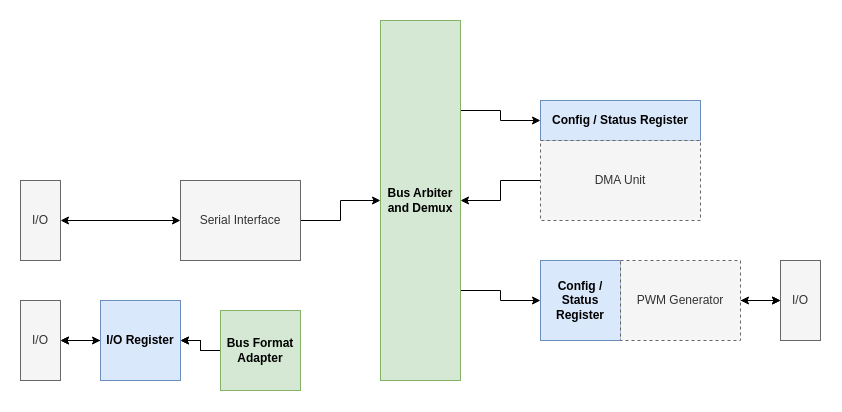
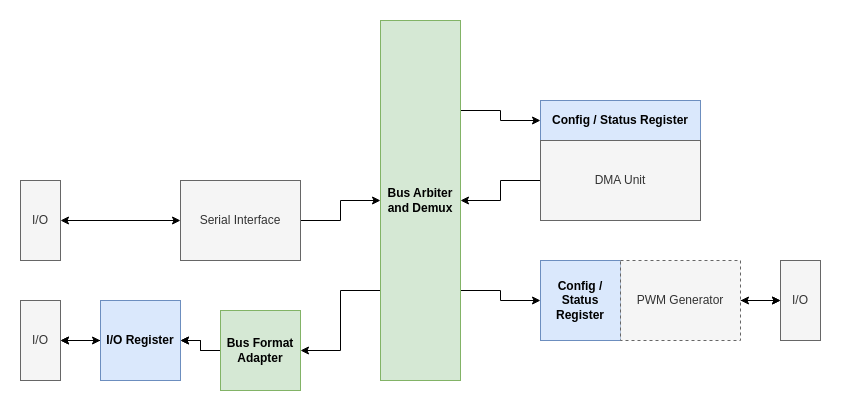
  <mxCell id="0" />
  <mxCell id="1" parent="0" />
  <mxCell id="2" style="edgeStyle=orthogonalEdgeStyle;rounded=0;orthogonalLoop=1;jettySize=auto;html=1;exitX=1;exitY=0.5;exitDx=0;exitDy=0;entryX=0;entryY=0.5;entryDx=0;entryDy=0;" edge="1" parent="1" source="3" target="14"><mxGeometry relative="1" as="geometry" /></mxCell>
  <mxCell id="3" value="Serial Interface" style="rounded=0;whiteSpace=wrap;html=1;fillColor=#f5f5f5;fontColor=#333333;strokeColor=#666666;fontStyle=0" vertex="1" parent="1"><mxGeometry x="180" y="180" width="120" height="80" as="geometry" /></mxCell>
  <mxCell id="4" value="Config / Status Register" style="rounded=0;whiteSpace=wrap;html=1;fillColor=#dae8fc;strokeColor=#6c8ebf;fontStyle=1;horizontal=1;" vertex="1" parent="1"><mxGeometry x="540" y="260" width="80" height="80" as="geometry" /></mxCell>
  <mxCell id="5" style="edgeStyle=orthogonalEdgeStyle;rounded=0;orthogonalLoop=1;jettySize=auto;html=1;exitX=1;exitY=0.5;exitDx=0;exitDy=0;entryX=0;entryY=0.5;entryDx=0;entryDy=0;" edge="1" parent="1" source="7" target="8"><mxGeometry relative="1" as="geometry" /></mxCell>
  <mxCell id="6" value="" style="edgeStyle=orthogonalEdgeStyle;rounded=0;orthogonalLoop=1;jettySize=auto;html=1;startArrow=classic;startFill=1;" edge="1" parent="1" source="7" target="8"><mxGeometry relative="1" as="geometry" /></mxCell>
  <mxCell id="7" value="PWM Generator" style="rounded=0;whiteSpace=wrap;html=1;fillColor=#f5f5f5;fontColor=#333333;strokeColor=#666666;fontStyle=0;dashed=1;" vertex="1" parent="1"><mxGeometry x="620" y="260" width="120" height="80" as="geometry" /></mxCell>
  <mxCell id="8" value="I/O" style="rounded=0;whiteSpace=wrap;html=1;fillColor=#f5f5f5;fontColor=#333333;strokeColor=#666666;fontStyle=0" vertex="1" parent="1"><mxGeometry x="780" y="260" width="40" height="80" as="geometry" /></mxCell>
  <mxCell id="9" style="edgeStyle=orthogonalEdgeStyle;rounded=0;orthogonalLoop=1;jettySize=auto;html=1;exitX=1;exitY=0.5;exitDx=0;exitDy=0;entryX=0;entryY=0.5;entryDx=0;entryDy=0;startArrow=classic;startFill=1;" edge="1" parent="1" source="10" target="3"><mxGeometry relative="1" as="geometry" /></mxCell>
  <mxCell id="10" value="I/O" style="rounded=0;whiteSpace=wrap;html=1;fillColor=#f5f5f5;fontColor=#333333;strokeColor=#666666;fontStyle=0" vertex="1" parent="1"><mxGeometry x="20" y="180" width="40" height="80" as="geometry" /></mxCell>
  <mxCell id="11" style="edgeStyle=orthogonalEdgeStyle;rounded=0;orthogonalLoop=1;jettySize=auto;html=1;exitX=1;exitY=0.75;exitDx=0;exitDy=0;entryX=0;entryY=0.5;entryDx=0;entryDy=0;" edge="1" parent="1" source="14" target="4"><mxGeometry relative="1" as="geometry" /></mxCell>
+ <mxCell id="12" style="edgeStyle=orthogonalEdgeStyle;rounded=0;orthogonalLoop=1;jettySize=auto;html=1;exitX=0;exitY=0.75;exitDx=0;exitDy=0;entryX=1;entryY=0.5;entryDx=0;entryDy=0;" edge="1" parent="1" source="14" target="24"><mxGeometry relative="1" as="geometry" /></mxCell>
  <mxCell id="13" style="edgeStyle=orthogonalEdgeStyle;rounded=0;orthogonalLoop=1;jettySize=auto;html=1;exitX=1;exitY=0.25;exitDx=0;exitDy=0;entryX=0;entryY=0.5;entryDx=0;entryDy=0;" edge="1" parent="1" source="14" target="19"><mxGeometry relative="1" as="geometry" /></mxCell>
  <mxCell id="14" value="Bus Arbiter and Demux" style="rounded=0;whiteSpace=wrap;html=1;fillColor=#d5e8d4;strokeColor=#82b366;fontStyle=1" vertex="1" parent="1"><mxGeometry x="380" y="20" width="80" height="360" as="geometry" /></mxCell>
  <mxCell id="15" style="edgeStyle=orthogonalEdgeStyle;rounded=0;orthogonalLoop=1;jettySize=auto;html=1;exitX=0;exitY=0.5;exitDx=0;exitDy=0;entryX=1;entryY=0.5;entryDx=0;entryDy=0;" edge="1" parent="1" source="17" target="18"><mxGeometry relative="1" as="geometry" /></mxCell>
  <mxCell id="16" value="" style="edgeStyle=orthogonalEdgeStyle;rounded=0;orthogonalLoop=1;jettySize=auto;html=1;startArrow=classic;startFill=1;" edge="1" parent="1" source="17" target="18"><mxGeometry relative="1" as="geometry" /></mxCell>
  <mxCell id="17" value="I/O Register" style="rounded=0;whiteSpace=wrap;html=1;fillColor=#dae8fc;strokeColor=#6c8ebf;fontStyle=1" vertex="1" parent="1"><mxGeometry x="100" y="300" width="80" height="80" as="geometry" /></mxCell>
  <mxCell id="18" value="I/O" style="rounded=0;whiteSpace=wrap;html=1;fillColor=#f5f5f5;fontColor=#333333;strokeColor=#666666;fontStyle=0" vertex="1" parent="1"><mxGeometry x="20" y="300" width="40" height="80" as="geometry" /></mxCell>
  <mxCell id="19" value="Config / Status Register" style="rounded=0;whiteSpace=wrap;html=1;fillColor=#dae8fc;strokeColor=#6c8ebf;fontStyle=1;horizontal=1;" vertex="1" parent="1"><mxGeometry x="540" y="100" width="160" height="40" as="geometry" /></mxCell>
  <mxCell id="20" style="edgeStyle=orthogonalEdgeStyle;rounded=0;orthogonalLoop=1;jettySize=auto;html=1;exitX=0;exitY=0.5;exitDx=0;exitDy=0;entryX=1;entryY=0.5;entryDx=0;entryDy=0;" edge="1" parent="1" source="21" target="14"><mxGeometry relative="1" as="geometry" /></mxCell>
- <mxCell id="21" value="DMA Unit" style="rounded=0;whiteSpace=wrap;html=1;fillColor=#f5f5f5;fontColor=#333333;strokeColor=#666666;fontStyle=0;dashed=1;" vertex="1" parent="1"><mxGeometry x="540" y="140" width="160" height="80" as="geometry" /></mxCell>
+ <mxCell id="21" value="DMA Unit" style="rounded=0;whiteSpace=wrap;html=1;fillColor=#f5f5f5;fontColor=#333333;strokeColor=#666666;fontStyle=0" vertex="1" parent="1"><mxGeometry x="540" y="140" width="160" height="80" as="geometry" /></mxCell>
  <mxCell id="22" style="edgeStyle=orthogonalEdgeStyle;rounded=0;orthogonalLoop=1;jettySize=auto;html=1;exitX=0;exitY=0.5;exitDx=0;exitDy=0;entryX=1;entryY=0.5;entryDx=0;entryDy=0;startArrow=none;startFill=0;" edge="1" parent="1" source="24" target="17"><mxGeometry relative="1" as="geometry" /></mxCell>
  <mxCell id="23" value="" style="edgeStyle=orthogonalEdgeStyle;rounded=0;orthogonalLoop=1;jettySize=auto;html=1;startArrow=none;startFill=0;" edge="1" parent="1" source="24" target="17"><mxGeometry relative="1" as="geometry" /></mxCell>
  <mxCell id="24" value="Bus Format Adapter" style="rounded=0;whiteSpace=wrap;html=1;fillColor=#d5e8d4;strokeColor=#82b366;fontStyle=1" vertex="1" parent="1"><mxGeometry x="220" y="310" width="80" height="80" as="geometry" /></mxCell>
